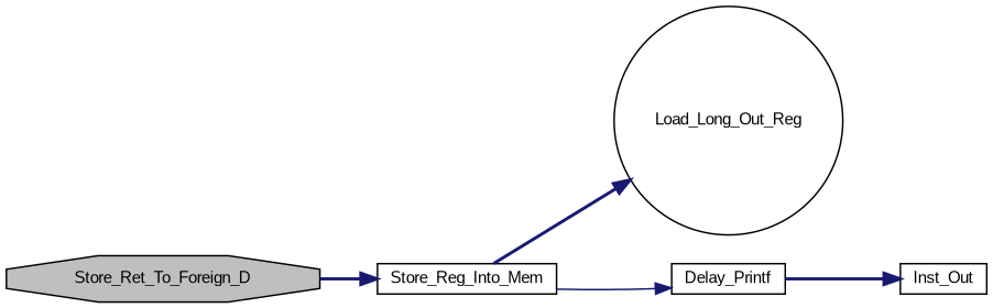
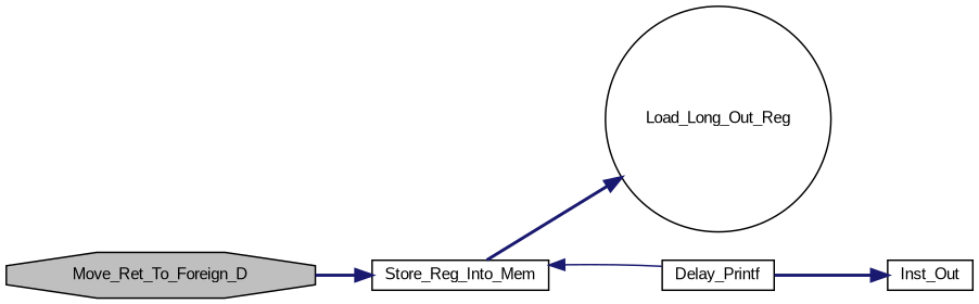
  digraph {
    fontname="Liberation Sans"
    rankdir=LR
    node [color=black fillcolor=white fontname="Liberation Sans" fontsize=10 shape=box style=filled]
    edge [color=midnightblue fontname="Liberation Sans" fontsize=10 labelfontname=Helvetica labelfontsize=10 style=bold]
-   n1 [fillcolor=grey75 fontcolor=black height=0.2 label=Store_Ret_To_Foreign_D shape=octagon width=0.4]
+   n1 [fillcolor=grey75 fontcolor=black height=0.2 label=Move_Ret_To_Foreign_D shape=octagon width=0.4]
    n2 [height=0.2 label=Store_Reg_Into_Mem width=0.4]
    n3 [height=0.2 label=Load_Long_Out_Reg shape=circle width=0.4]
    n4 [height=0.2 label=Delay_Printf width=0.4]
    n5 [height=0.2 label=Inst_Out width=0.4]
    n1 -> n2
    n2 -> n3
-   n2 -> n4 [style=solid]
+   n4 -> n2 [style=solid]
    n4 -> n5
  }
